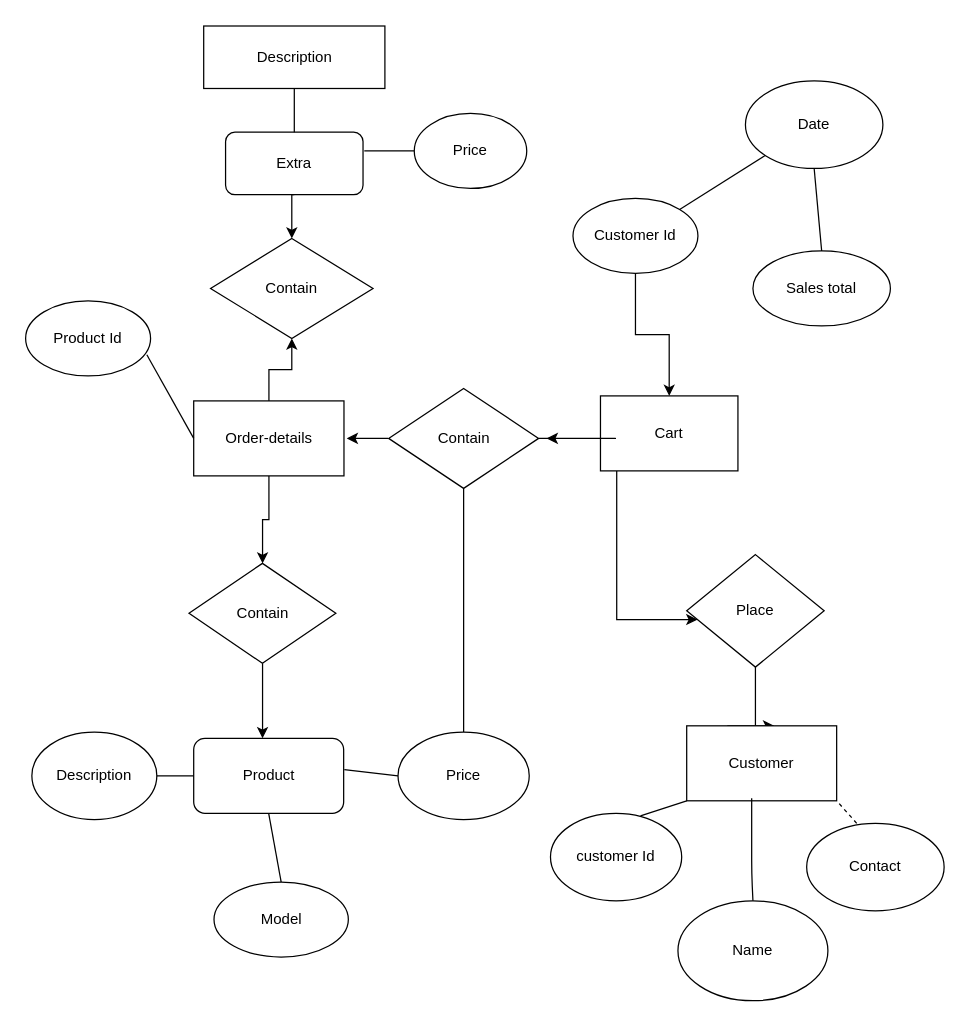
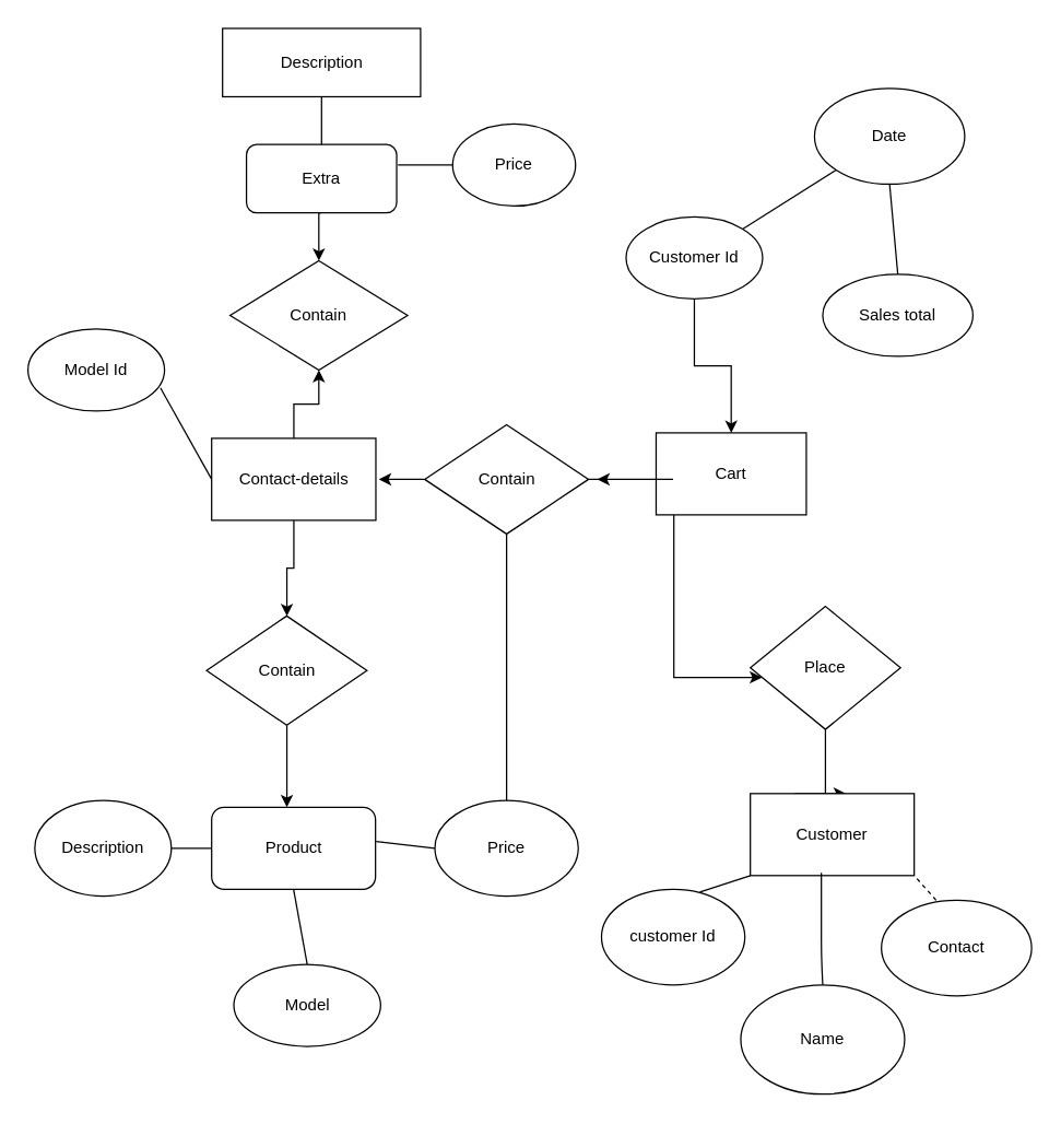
  <mxCell id="0" />
  <mxCell id="1" parent="0" />
  <mxCell id="2" value="Description" style="whiteSpace=wrap;html=1;" parent="1" vertex="1"><mxGeometry x="162.5" y="20" width="145" height="50" as="geometry" /></mxCell>
  <mxCell id="3" style="edgeStyle=orthogonalEdgeStyle;rounded=0;orthogonalLoop=1;jettySize=auto;html=1;exitX=0.5;exitY=1;exitDx=0;exitDy=0;entryX=0.5;entryY=0;entryDx=0;entryDy=0;" parent="1" source="4" target="5" edge="1"><mxGeometry relative="1" as="geometry" /></mxCell>
  <mxCell id="4" value="Extra" style="rounded=1;whiteSpace=wrap;html=1;" parent="1" vertex="1"><mxGeometry x="180" y="105" width="110" height="50" as="geometry" /></mxCell>
  <mxCell id="5" value="Contain" style="rhombus;whiteSpace=wrap;html=1;" parent="1" vertex="1"><mxGeometry x="168" y="190" width="130" height="80" as="geometry" /></mxCell>
  <mxCell id="6" value="" style="edgeStyle=orthogonalEdgeStyle;rounded=0;orthogonalLoop=1;jettySize=auto;html=1;" parent="1" source="8" target="5" edge="1"><mxGeometry relative="1" as="geometry" /></mxCell>
  <mxCell id="7" value="" style="edgeStyle=orthogonalEdgeStyle;rounded=0;orthogonalLoop=1;jettySize=auto;html=1;" parent="1" source="8" target="13" edge="1"><mxGeometry relative="1" as="geometry" /></mxCell>
- <mxCell id="8" value="Order-details" style="rounded=0;whiteSpace=wrap;html=1;" parent="1" vertex="1"><mxGeometry x="154.5" y="320" width="120.25" height="60" as="geometry" /></mxCell>
- <mxCell id="9" value="&lt;div&gt;Product Id&lt;/div&gt;" style="ellipse;whiteSpace=wrap;html=1;" parent="1" vertex="1"><mxGeometry x="20" y="240" width="100" height="60" as="geometry" /></mxCell>
+ <mxCell id="8" value="Contact-details" style="rounded=0;whiteSpace=wrap;html=1;" parent="1" vertex="1"><mxGeometry x="154.5" y="320" width="120.25" height="60" as="geometry" /></mxCell>
+ <mxCell id="9" value="&lt;div&gt;Model Id&lt;/div&gt;" style="ellipse;whiteSpace=wrap;html=1;" parent="1" vertex="1"><mxGeometry x="20" y="240" width="100" height="60" as="geometry" /></mxCell>
  <mxCell id="10" value="Price" style="ellipse;whiteSpace=wrap;html=1;" parent="1" vertex="1"><mxGeometry x="331" y="90" width="90" height="60" as="geometry" /></mxCell>
  <mxCell id="11" value="Contain" style="rhombus;whiteSpace=wrap;html=1;" parent="1" vertex="1"><mxGeometry x="310.5" y="310" width="120" height="80" as="geometry" /></mxCell>
  <mxCell id="12" value="" style="edgeStyle=orthogonalEdgeStyle;rounded=0;orthogonalLoop=1;jettySize=auto;html=1;" parent="1" source="13" target="14" edge="1"><mxGeometry relative="1" as="geometry"><Array as="points"><mxPoint x="210" y="580" /><mxPoint x="210" y="580" /></Array></mxGeometry></mxCell>
  <mxCell id="13" value="Contain" style="rhombus;whiteSpace=wrap;html=1;" parent="1" vertex="1"><mxGeometry x="150.75" y="450" width="117.5" height="80" as="geometry" /></mxCell>
  <mxCell id="14" value="Product" style="rounded=1;whiteSpace=wrap;html=1;" parent="1" vertex="1"><mxGeometry x="154.5" y="590" width="120" height="60" as="geometry" /></mxCell>
  <mxCell id="15" value="Price" style="ellipse;whiteSpace=wrap;html=1;" parent="1" vertex="1"><mxGeometry x="318" y="585" width="105" height="70" as="geometry" /></mxCell>
  <mxCell id="16" value="Description" style="ellipse;whiteSpace=wrap;html=1;" parent="1" vertex="1"><mxGeometry x="25" y="585" width="100" height="70" as="geometry" /></mxCell>
  <mxCell id="17" value="Model" style="ellipse;whiteSpace=wrap;html=1;" parent="1" vertex="1"><mxGeometry x="170.75" y="705" width="107.5" height="60" as="geometry" /></mxCell>
  <mxCell id="18" value="" style="edgeStyle=orthogonalEdgeStyle;rounded=0;orthogonalLoop=1;jettySize=auto;html=1;" parent="1" source="19" target="25" edge="1"><mxGeometry relative="1" as="geometry"><Array as="points"><mxPoint x="493" y="495" /></Array></mxGeometry></mxCell>
  <mxCell id="19" value="Cart" style="rounded=0;whiteSpace=wrap;html=1;" parent="1" vertex="1"><mxGeometry x="480" y="316" width="110" height="60" as="geometry" /></mxCell>
  <mxCell id="20" style="edgeStyle=orthogonalEdgeStyle;rounded=0;orthogonalLoop=1;jettySize=auto;html=1;exitX=0.5;exitY=1;exitDx=0;exitDy=0;entryX=0.5;entryY=0;entryDx=0;entryDy=0;" parent="1" source="21" target="19" edge="1"><mxGeometry relative="1" as="geometry" /></mxCell>
  <mxCell id="21" value="Customer Id" style="ellipse;whiteSpace=wrap;html=1;" parent="1" vertex="1"><mxGeometry x="458" y="158" width="100" height="60" as="geometry" /></mxCell>
  <mxCell id="22" value="Date" style="ellipse;whiteSpace=wrap;html=1;" parent="1" vertex="1"><mxGeometry x="596" y="64" width="110" height="70" as="geometry" /></mxCell>
  <mxCell id="23" value="Sales total" style="ellipse;whiteSpace=wrap;html=1;" parent="1" vertex="1"><mxGeometry x="602" y="200" width="110" height="60" as="geometry" /></mxCell>
  <mxCell id="24" style="edgeStyle=orthogonalEdgeStyle;rounded=0;orthogonalLoop=1;jettySize=auto;html=1;exitX=0.5;exitY=1;exitDx=0;exitDy=0;entryX=0.583;entryY=0;entryDx=0;entryDy=0;entryPerimeter=0;" parent="1" source="25" target="26" edge="1"><mxGeometry relative="1" as="geometry"><Array as="points"><mxPoint x="582" y="623" /></Array></mxGeometry></mxCell>
  <mxCell id="25" value="Place" style="rhombus;whiteSpace=wrap;html=1;" parent="1" vertex="1"><mxGeometry x="549" y="443" width="110" height="90" as="geometry" /></mxCell>
  <mxCell id="26" value="Customer" style="rounded=0;whiteSpace=wrap;html=1;" parent="1" vertex="1"><mxGeometry x="549" y="580" width="120" height="60" as="geometry" /></mxCell>
  <mxCell id="27" value="customer Id" style="ellipse;whiteSpace=wrap;html=1;" parent="1" vertex="1"><mxGeometry x="440" y="650" width="105" height="70" as="geometry" /></mxCell>
  <mxCell id="28" value="Contact" style="ellipse;whiteSpace=wrap;html=1;" parent="1" vertex="1"><mxGeometry x="645" y="658" width="110" height="70" as="geometry" /></mxCell>
  <mxCell id="29" value="Name" style="ellipse;whiteSpace=wrap;html=1;" parent="1" vertex="1"><mxGeometry x="542" y="720" width="120" height="80" as="geometry" /></mxCell>
  <mxCell id="30" value="" style="endArrow=classic;html=1;exitX=1;exitY=0.5;exitDx=0;exitDy=0;" parent="1" source="11" edge="1"><mxGeometry width="50" height="50" relative="1" as="geometry"><mxPoint x="437" y="310" as="sourcePoint" /><mxPoint x="437" y="350" as="targetPoint" /><Array as="points"><mxPoint x="497" y="350" /><mxPoint x="437" y="350" /></Array></mxGeometry></mxCell>
  <mxCell id="31" value="" style="endArrow=none;html=1;entryX=0.5;entryY=0;entryDx=0;entryDy=0;exitX=0.5;exitY=1;exitDx=0;exitDy=0;" parent="1" source="11" target="15" edge="1"><mxGeometry width="50" height="50" relative="1" as="geometry"><mxPoint x="357" y="400" as="sourcePoint" /><mxPoint x="407" y="350" as="targetPoint" /><Array as="points" /></mxGeometry></mxCell>
  <mxCell id="32" value="" style="endArrow=none;html=1;exitX=0.364;exitY=0;exitDx=0;exitDy=0;exitPerimeter=0;entryX=1;entryY=1;entryDx=0;entryDy=0;dashed=1;" parent="1" source="28" target="26" edge="1"><mxGeometry width="50" height="50" relative="1" as="geometry"><mxPoint x="357" y="570" as="sourcePoint" /><mxPoint x="737" y="670" as="targetPoint" /></mxGeometry></mxCell>
  <mxCell id="33" value="" style="endArrow=none;html=1;entryX=0;entryY=1;entryDx=0;entryDy=0;exitX=0.686;exitY=0.029;exitDx=0;exitDy=0;exitPerimeter=0;" parent="1" source="27" target="26" edge="1"><mxGeometry width="50" height="50" relative="1" as="geometry"><mxPoint x="357" y="780" as="sourcePoint" /><mxPoint x="407" y="730" as="targetPoint" /></mxGeometry></mxCell>
  <mxCell id="34" value="" style="endArrow=none;html=1;exitX=0.5;exitY=0;exitDx=0;exitDy=0;" parent="1" edge="1" source="29"><mxGeometry width="50" height="50" relative="1" as="geometry"><mxPoint x="601.5" y="743" as="sourcePoint" /><mxPoint x="601" y="638" as="targetPoint" /><Array as="points"><mxPoint x="601" y="698" /><mxPoint x="601" y="672" /></Array></mxGeometry></mxCell>
  <mxCell id="35" value="" style="endArrow=none;html=1;exitX=0.5;exitY=0;exitDx=0;exitDy=0;entryX=0.5;entryY=1;entryDx=0;entryDy=0;" parent="1" source="17" target="14" edge="1"><mxGeometry width="50" height="50" relative="1" as="geometry"><mxPoint x="208" y="700" as="sourcePoint" /><mxPoint x="215" y="640" as="targetPoint" /></mxGeometry></mxCell>
  <mxCell id="36" value="" style="endArrow=none;html=1;exitX=1;exitY=0.5;exitDx=0;exitDy=0;entryX=0;entryY=0.5;entryDx=0;entryDy=0;" parent="1" source="16" target="14" edge="1"><mxGeometry width="50" height="50" relative="1" as="geometry"><mxPoint x="357" y="780" as="sourcePoint" /><mxPoint x="407" y="730" as="targetPoint" /></mxGeometry></mxCell>
  <mxCell id="37" value="" style="endArrow=none;html=1;entryX=0;entryY=0.5;entryDx=0;entryDy=0;" parent="1" target="15" edge="1"><mxGeometry width="50" height="50" relative="1" as="geometry"><mxPoint x="275" y="615" as="sourcePoint" /><mxPoint x="407" y="730" as="targetPoint" /></mxGeometry></mxCell>
  <mxCell id="38" value="" style="endArrow=none;html=1;exitX=0.97;exitY=0.717;exitDx=0;exitDy=0;exitPerimeter=0;entryX=0;entryY=0.5;entryDx=0;entryDy=0;" parent="1" source="9" target="8" edge="1"><mxGeometry width="50" height="50" relative="1" as="geometry"><mxPoint x="357" y="370" as="sourcePoint" /><mxPoint x="407" y="320" as="targetPoint" /></mxGeometry></mxCell>
  <mxCell id="39" value="" style="endArrow=none;html=1;entryX=0;entryY=0.5;entryDx=0;entryDy=0;" parent="1" target="10" edge="1"><mxGeometry width="50" height="50" relative="1" as="geometry"><mxPoint x="291" y="120" as="sourcePoint" /><mxPoint x="407" y="320" as="targetPoint" /></mxGeometry></mxCell>
  <mxCell id="40" value="" style="endArrow=none;html=1;exitX=1;exitY=0;exitDx=0;exitDy=0;" parent="1" source="21" target="22" edge="1"><mxGeometry width="50" height="50" relative="1" as="geometry"><mxPoint x="357" y="370" as="sourcePoint" /><mxPoint x="407" y="320" as="targetPoint" /></mxGeometry></mxCell>
  <mxCell id="41" value="" style="endArrow=none;html=1;exitX=0.5;exitY=0;exitDx=0;exitDy=0;entryX=0.5;entryY=1;entryDx=0;entryDy=0;" parent="1" source="23" target="22" edge="1"><mxGeometry width="50" height="50" relative="1" as="geometry"><mxPoint x="357" y="370" as="sourcePoint" /><mxPoint x="407" y="320" as="targetPoint" /></mxGeometry></mxCell>
  <mxCell id="42" value="" style="endArrow=none;html=1;exitX=0.5;exitY=0;exitDx=0;exitDy=0;entryX=0.5;entryY=1;entryDx=0;entryDy=0;" edge="1" parent="1" source="4" target="2"><mxGeometry width="50" height="50" relative="1" as="geometry"><mxPoint x="357" y="60" as="sourcePoint" /><mxPoint x="407" y="10" as="targetPoint" /></mxGeometry></mxCell>
  <mxCell id="43" value="" style="endArrow=classic;html=1;" edge="1" parent="1"><mxGeometry width="50" height="50" relative="1" as="geometry"><mxPoint x="310" y="350" as="sourcePoint" /><mxPoint x="277" y="350" as="targetPoint" /></mxGeometry></mxCell>
